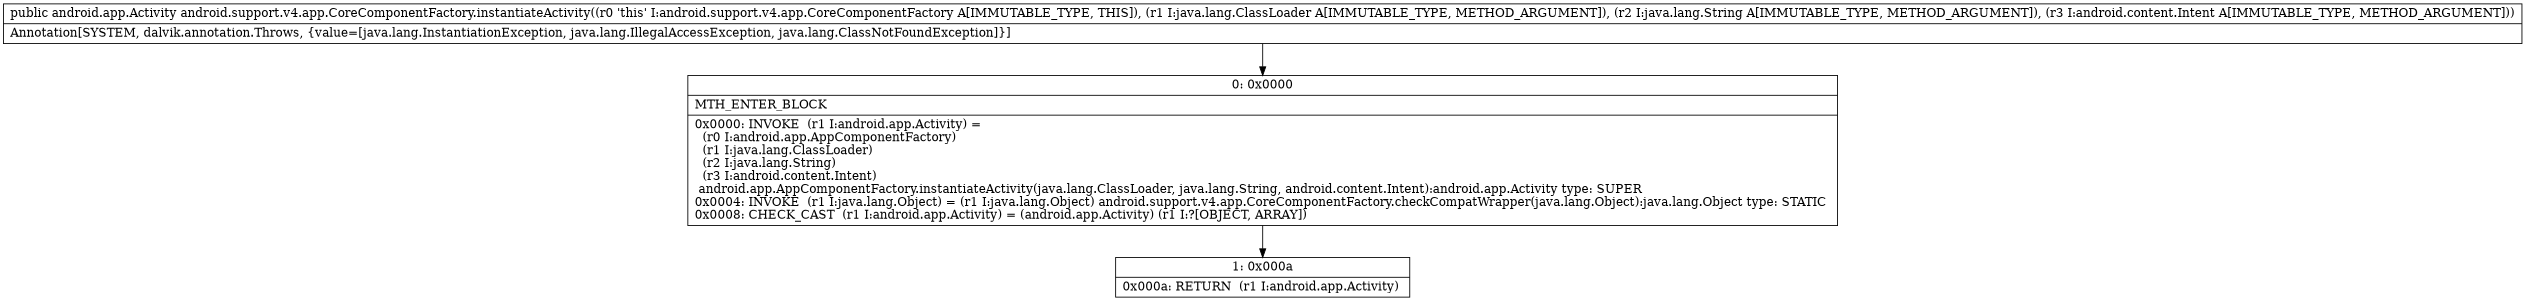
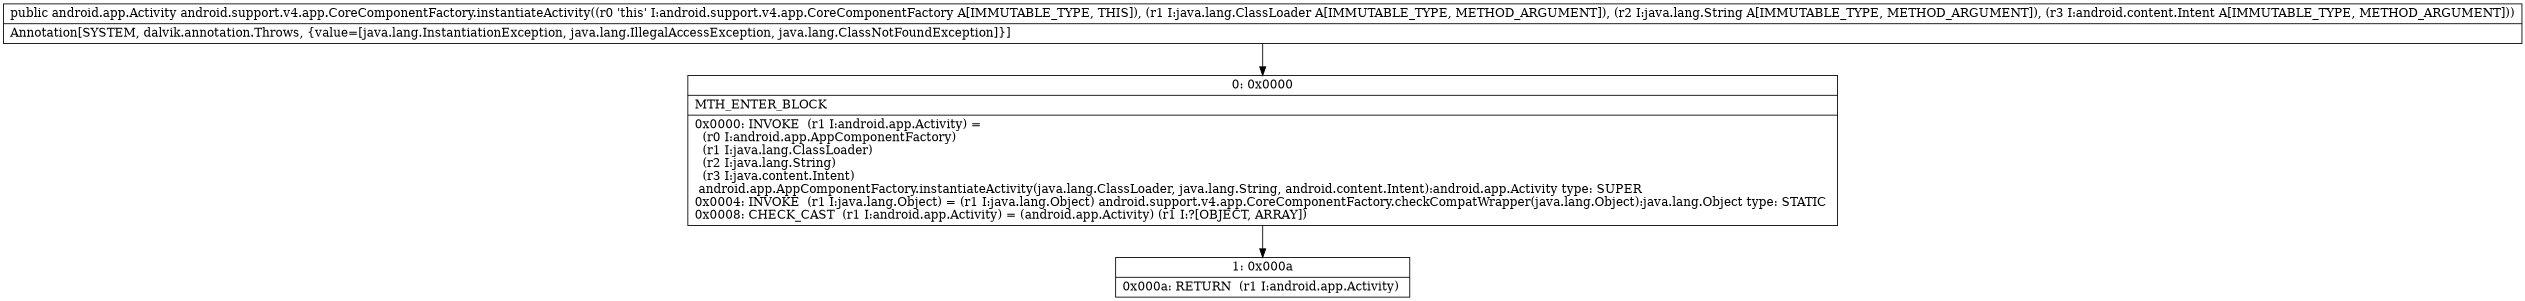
  digraph {
    node [shape=record]
-   n1 [label="{0\:\ 0x0000|MTH_ENTER_BLOCK\l|0x0000: INVOKE  (r1 I:android.app.Activity) = \l  (r0 I:android.app.AppComponentFactory)\l  (r1 I:java.lang.ClassLoader)\l  (r2 I:java.lang.String)\l  (r3 I:android.content.Intent)\l android.app.AppComponentFactory.instantiateActivity(java.lang.ClassLoader, java.lang.String, android.content.Intent):android.app.Activity type: SUPER \l0x0004: INVOKE  (r1 I:java.lang.Object) = (r1 I:java.lang.Object) android.support.v4.app.CoreComponentFactory.checkCompatWrapper(java.lang.Object):java.lang.Object type: STATIC \l0x0008: CHECK_CAST  (r1 I:android.app.Activity) = (android.app.Activity) (r1 I:?[OBJECT, ARRAY]) \l}"]
+   n1 [label="{0\:\ 0x0000|MTH_ENTER_BLOCK\l|0x0000: INVOKE  (r1 I:android.app.Activity) = \l  (r0 I:android.app.AppComponentFactory)\l  (r1 I:java.lang.ClassLoader)\l  (r2 I:java.lang.String)\l  (r3 I:java.content.Intent)\l android.app.AppComponentFactory.instantiateActivity(java.lang.ClassLoader, java.lang.String, android.content.Intent):android.app.Activity type: SUPER \l0x0004: INVOKE  (r1 I:java.lang.Object) = (r1 I:java.lang.Object) android.support.v4.app.CoreComponentFactory.checkCompatWrapper(java.lang.Object):java.lang.Object type: STATIC \l0x0008: CHECK_CAST  (r1 I:android.app.Activity) = (android.app.Activity) (r1 I:?[OBJECT, ARRAY]) \l}"]
    n2 [label="{1\:\ 0x000a|0x000a: RETURN  (r1 I:android.app.Activity) \l}"]
    n3 [label="{public android.app.Activity android.support.v4.app.CoreComponentFactory.instantiateActivity((r0 'this' I:android.support.v4.app.CoreComponentFactory A[IMMUTABLE_TYPE, THIS]), (r1 I:java.lang.ClassLoader A[IMMUTABLE_TYPE, METHOD_ARGUMENT]), (r2 I:java.lang.String A[IMMUTABLE_TYPE, METHOD_ARGUMENT]), (r3 I:android.content.Intent A[IMMUTABLE_TYPE, METHOD_ARGUMENT]))  | Annotation[SYSTEM, dalvik.annotation.Throws, \{value=[java.lang.InstantiationException, java.lang.IllegalAccessException, java.lang.ClassNotFoundException]\}]\l}"]
    n1 -> n2
    n3 -> n1
  }
